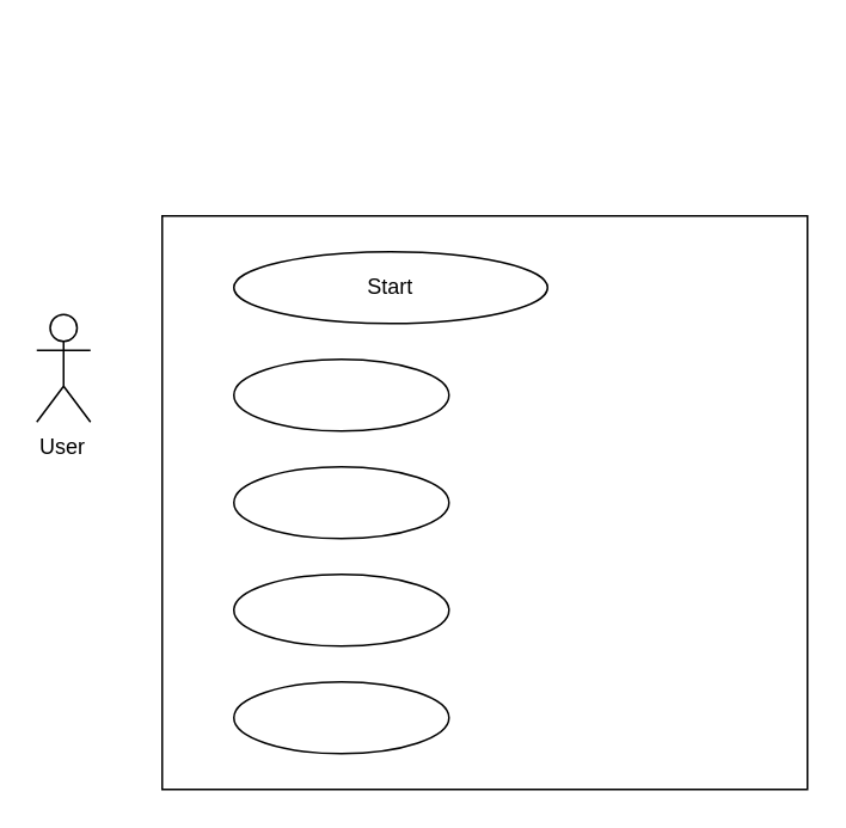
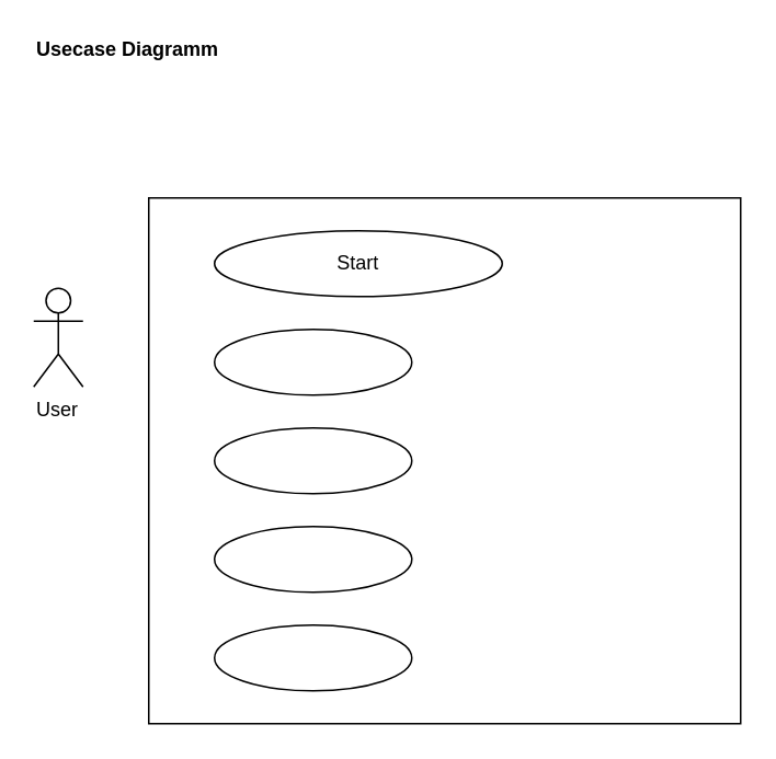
  <mxCell id="0" />
  <mxCell id="1" parent="0" />
+ <mxCell id="2" value="Usecase Diagramm" style="text;html=1;strokeColor=none;fillColor=none;align=left;verticalAlign=middle;whiteSpace=wrap;rounded=0;fontStyle=1" vertex="1" parent="1"><mxGeometry x="20" y="20" width="150" height="20" as="geometry" /></mxCell>
  <mxCell id="3" value="User" style="shape=umlActor;verticalLabelPosition=bottom;labelBackgroundColor=#ffffff;verticalAlign=top;html=1;outlineConnect=0;align=left;" vertex="1" parent="1"><mxGeometry x="20" y="175" width="30" height="60" as="geometry" /></mxCell>
  <mxCell id="4" value="" style="rounded=0;whiteSpace=wrap;html=1;align=left;" vertex="1" parent="1"><mxGeometry x="90" y="120" width="360" height="320" as="geometry" /></mxCell>
  <mxCell id="5" value="Start" style="ellipse;whiteSpace=wrap;html=1;align=center;" vertex="1" parent="1"><mxGeometry x="130" y="140" width="175" height="40" as="geometry" /></mxCell>
  <mxCell id="6" value="" style="ellipse;whiteSpace=wrap;html=1;align=center;" vertex="1" parent="1"><mxGeometry x="130" y="200" width="120" height="40" as="geometry" /></mxCell>
  <mxCell id="7" value="" style="ellipse;whiteSpace=wrap;html=1;align=center;" vertex="1" parent="1"><mxGeometry x="130" y="260" width="120" height="40" as="geometry" /></mxCell>
  <mxCell id="8" value="" style="ellipse;whiteSpace=wrap;html=1;align=center;" vertex="1" parent="1"><mxGeometry x="130" y="320" width="120" height="40" as="geometry" /></mxCell>
  <mxCell id="9" value="" style="ellipse;whiteSpace=wrap;html=1;align=center;" vertex="1" parent="1"><mxGeometry x="130" y="380" width="120" height="40" as="geometry" /></mxCell>
